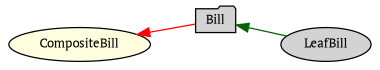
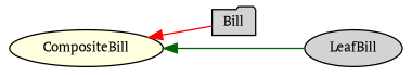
  digraph {
    fontname="PT Serif"
    rankdir=LR
    node [color=black fillcolor=lightgrey fontname="PT Serif" fontsize=10 shape=ellipse style=filled]
    edge [dir=back fontname="PT Serif" fontsize=10 labelfontname=Helvetica labelfontsize=10 style=solid]
    n1 [height=0.2 label=Bill shape=folder width=0.4]
    n2 [height=0.2 label=LeafBill width=0.4]
    n3 [fillcolor=lightyellow height=0.2 label=CompositeBill width=0.4]
-   n1 -> n2 [color=darkgreen]
+   n3 -> n2 [color=darkgreen]
    n3 -> n1 [color=red]
  }
